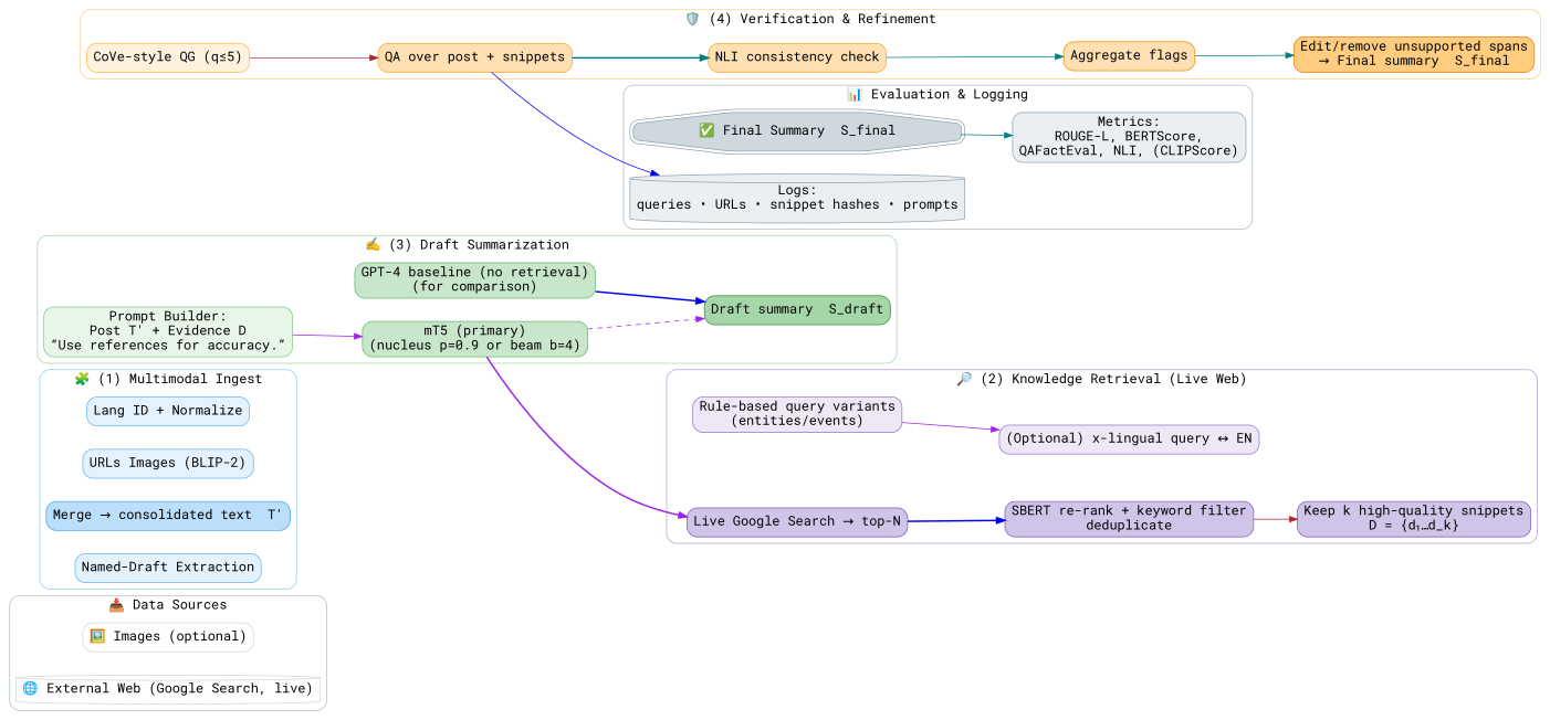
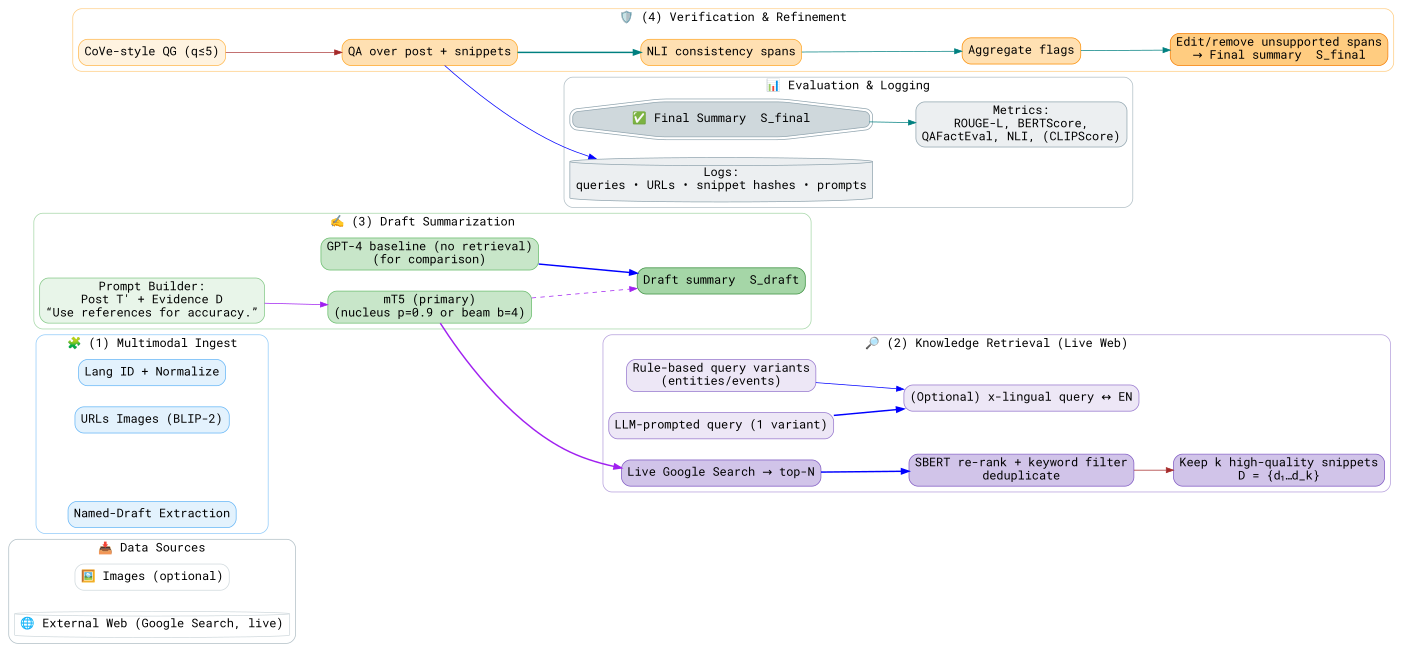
  digraph {
    fontname="Roboto Mono"
    fontsize=16
    nodesep=0.40
    rankdir=LR
    ranksep=0.60
    node [color="#64B5F6" fillcolor="#E3F2FD" fontname="Roboto Mono" fontsize=16 shape=rect style="filled,rounded"]
    edge [color=purple fontname="Roboto Mono" style=solid]
    n1 [color="#CFD8DC" fillcolor="#FFFFFF" label="🖼️ Images (optional)"]
    n2 [color="#CFD8DC" fillcolor="#FFFFFF" label="🌐 External Web (Google Search, live)" shape=cylinder]
    n3 [label="Lang ID + Normalize"]
    n4 [label="URLs Images (BLIP-2)"]
-   n5 [color="#42A5F5" fillcolor="#BBDEFB" label="Merge → consolidated text  T′"]
    n6 [label="Named-Draft Extraction"]
    n7 [color="#9575CD" fillcolor="#EDE7F6" label="Rule-based query variants\n(entities/events)"]
    n8 [color="#9575CD" fillcolor="#EDE7F6" label="(Optional) x-lingual query ↔ EN"]
+   n9 [color="#9575CD" fillcolor="#EDE7F6" label="LLM-prompted query (1 variant)"]
    n10 [color="#7E57C2" fillcolor="#D1C4E9" label="Live Google Search → top-N"]
    n11 [color="#7E57C2" fillcolor="#D1C4E9" label="SBERT re-rank + keyword filter\ndeduplicate"]
    n12 [color="#7E57C2" fillcolor="#D1C4E9" label="Keep k high-quality snippets\nD = {d₁…d_k}"]
    n13 [color="#81C784" fillcolor="#E8F5E9" label="Prompt Builder:\nPost T′ + Evidence D\n“Use references for accuracy.”"]
    n14 [color="#66BB6A" fillcolor="#C8E6C9" label="mT5 (primary)\n(nucleus p=0.9 or beam b=4)"]
    n15 [color="#388E3C" fillcolor="#A5D6A7" label="Draft summary  S_draft"]
    n16 [color="#66BB6A" fillcolor="#C8E6C9" label="GPT-4 baseline (no retrieval)\n(for comparison)"]
    n17 [color="#FFB74D" fillcolor="#FFF3E0" label="CoVe-style QG (q≤5)"]
    n18 [color="#FFA726" fillcolor="#FFE0B2" label="QA over post + snippets"]
-   n19 [color="#FFA726" fillcolor="#FFE0B2" label="NLI consistency check"]
+   n19 [color="#FFA726" fillcolor="#FFE0B2" label="NLI consistency spans"]
    n20 [color="#FB8C00" fillcolor="#FFE0B2" label="Aggregate flags"]
    n21 [color="#F57C00" fillcolor="#FFCC80" label="Edit/remove unsupported spans\n→ Final summary  S_final"]
    n22 [color="#90A4AE" fillcolor="#CFD8DC" label="✅ Final Summary  S_final" shape=doubleoctagon]
    n23 [color="#90A4AE" fillcolor="#ECEFF1" label="Metrics:\nROUGE-L, BERTScore,\nQAFactEval, NLI, (CLIPScore)"]
    n24 [color="#90A4AE" fillcolor="#ECEFF1" label="Logs:\nqueries • URLs • snippet hashes • prompts" shape=cylinder]
    subgraph cluster_1 {
      color="#B0BEC5"
      fillcolor="#F5F5F5"
      label="📥 Data Sources"
      style=rounded
      n1
      n2
    }
    subgraph cluster_2 {
      color="#90CAF9"
      fillcolor="#E3F2FD"
      label="🧩 (1) Multimodal Ingest"
      style=rounded
      n3
      n4
-     n5
      n6
    }
    subgraph cluster_3 {
      color="#B39DDB"
      fillcolor="#EDE7F6"
      label="🔎 (2) Knowledge Retrieval (Live Web)"
      style=rounded
      subgraph sub_4 {
        color="#B39DDB"
        fillcolor="#EDE7F6"
        label="🔎 (2) Knowledge Retrieval (Live Web)"
        style=rounded
        n7
        n8
+       n9
        n10
        n11
        n12
      }
    }
    subgraph cluster_5 {
      color="#A5D6A7"
      fillcolor="#E8F5E9"
      label="✍️ (3) Draft Summarization"
      style=rounded
      n13
      n14
      n15
      n16
    }
    subgraph cluster_6 {
      color="#FFCC80"
      fillcolor="#FFF3E0"
      label="🛡️ (4) Verification & Refinement"
      style=rounded
      subgraph sub_7 {
        color="#FFCC80"
        fillcolor="#FFF3E0"
        label="🛡️ (4) Verification & Refinement"
        style=rounded
        n17
        n18
        n19
        n20
        n21
      }
    }
    subgraph cluster_8 {
      color="#B0BEC5"
      fillcolor="#ECEFF1"
      label="📊 Evaluation & Logging"
      style=rounded
      subgraph sub_9 {
        color="#B0BEC5"
        fillcolor="#ECEFF1"
        label="📊 Evaluation & Logging"
        style=rounded
        n22
        n23
        n24
      }
    }
-   n7 -> n8
+   n7 -> n8 [color=blue]
+   n9 -> n8 [color=blue style=bold]
    n10 -> n11 [color=blue style=bold]
    n11 -> n12 [color=brown]
    n13 -> n14
    n14 -> n10 [style=bold]
    n14 -> n15 [style=dashed]
    n16 -> n15 [color=blue style=bold]
    n17 -> n18 [color=brown]
    n18 -> n19 [color=teal style=bold]
    n18 -> n24 [color=blue]
    n19 -> n20 [color=teal]
    n20 -> n21 [color=teal]
    n22 -> n23 [color=teal]
  }
